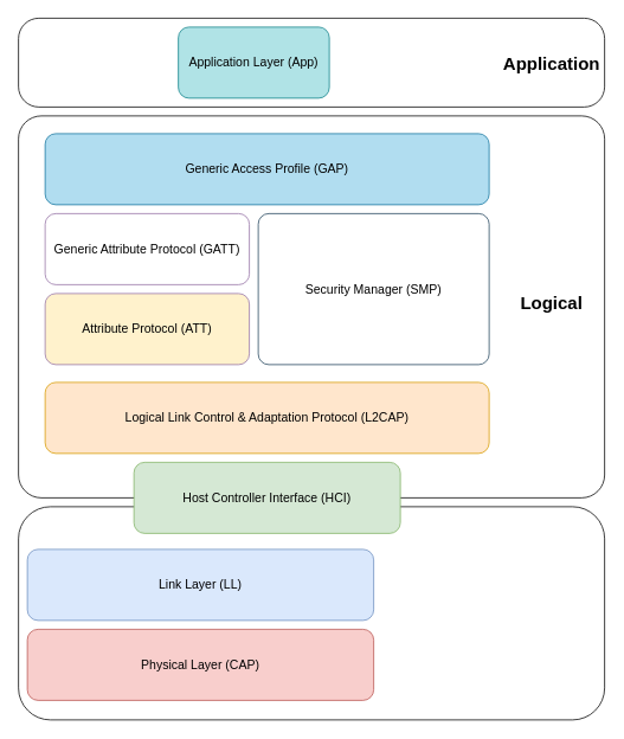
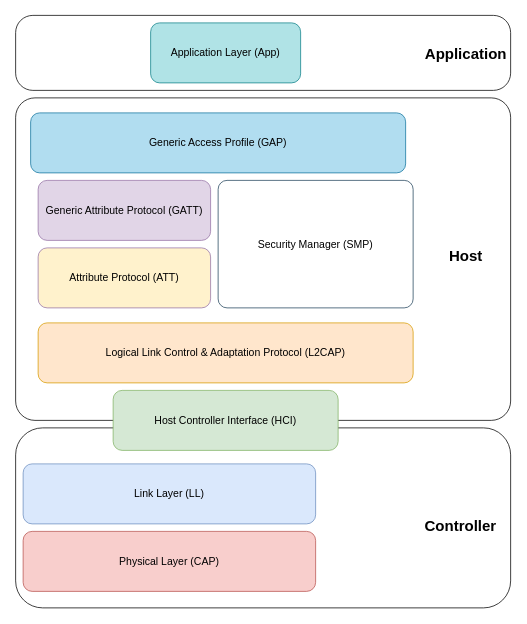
  <mxCell id="0" />
  <mxCell id="1" parent="0" />
  <mxCell id="2" value="" style="rounded=1;whiteSpace=wrap;html=1;" vertex="1" parent="1"><mxGeometry y="570" width="660" height="240" as="geometry" x="20" /></mxCell>
  <mxCell id="3" value="" style="rounded=1;whiteSpace=wrap;html=1;arcSize=6;" vertex="1" parent="1"><mxGeometry y="130" width="660" height="430" as="geometry" x="20" /></mxCell>
- <mxCell id="4" value="Generic Attribute Protocol (GATT)" style="rounded=1;whiteSpace=wrap;html=1;fontSize=14;fillColor=#ffffff;strokeColor=#9673a6;" vertex="1" parent="1"><mxGeometry x="50.003" y="240" width="229.957" height="80" as="geometry" /></mxCell>
- <mxCell id="5" value="Generic Access Profile (GAP)" style="rounded=1;whiteSpace=wrap;html=1;fontSize=14;fillColor=#b1ddf0;strokeColor=#10739e;" vertex="1" parent="1"><mxGeometry x="50" y="150" width="500" height="80" as="geometry" /></mxCell>
+ <mxCell id="4" value="Generic Attribute Protocol (GATT)" style="rounded=1;whiteSpace=wrap;html=1;fontSize=14;fillColor=#e1d5e7;strokeColor=#9673a6;" vertex="1" parent="1"><mxGeometry x="50.003" y="240" width="229.957" height="80" as="geometry" /></mxCell>
+ <mxCell id="5" value="Generic Access Profile (GAP)" style="rounded=1;whiteSpace=wrap;html=1;fontSize=14;fillColor=#b1ddf0;strokeColor=#10739e;" vertex="1" parent="1"><mxGeometry x="40" y="150" width="500" height="80" as="geometry" /></mxCell>
  <mxCell id="6" value="Attribute Protocol (ATT)" style="rounded=1;whiteSpace=wrap;html=1;fontSize=14;fillColor=#fff2cc;strokeColor=#9673a6;" vertex="1" parent="1"><mxGeometry x="50.002" y="330" width="229.957" height="80" as="geometry" /></mxCell>
  <mxCell id="7" value="Logical Link Control &amp;amp; Adaptation Protocol (L2CAP)" style="rounded=1;whiteSpace=wrap;html=1;fontSize=14;fillColor=#ffe6cc;strokeColor=#d79b00;" vertex="1" parent="1"><mxGeometry x="50" y="430" width="500" height="80" as="geometry" /></mxCell>
  <mxCell id="8" value="Security Manager (SMP)" style="rounded=1;whiteSpace=wrap;html=1;fontSize=14;fillColor=#ffffff;strokeColor=#23445d;arcSize=7;" vertex="1" parent="1"><mxGeometry x="290" y="240" width="260" height="170" as="geometry" /></mxCell>
- <mxCell id="9" value="Logical" style="text;strokeColor=none;fillColor=none;html=1;fontSize=20;fontStyle=1;verticalAlign=middle;align=center;" vertex="1" parent="1"><mxGeometry x="570" y="320" width="100" height="40" as="geometry" /></mxCell>
+ <mxCell id="9" value="Host" style="text;strokeColor=none;fillColor=none;html=1;fontSize=20;fontStyle=1;verticalAlign=middle;align=center;" vertex="1" parent="1"><mxGeometry x="570" y="320" width="100" height="40" as="geometry" /></mxCell>
  <mxCell id="10" value="Host Controller Interface (HCI)" style="rounded=1;whiteSpace=wrap;html=1;fontSize=14;fillColor=#d5e8d4;strokeColor=#82b366;" vertex="1" parent="1"><mxGeometry x="150" y="520" width="300" height="80" as="geometry" /></mxCell>
+ <mxCell id="11" value="Controller" style="text;strokeColor=none;fillColor=none;html=1;fontSize=20;fontStyle=1;verticalAlign=middle;align=center;" vertex="1" parent="1"><mxGeometry x="560.004" y="680" width="105.263" height="40" as="geometry" /></mxCell>
  <mxCell id="12" value="Physical Layer (CAP)" style="rounded=1;whiteSpace=wrap;html=1;fontSize=14;fillColor=#f8cecc;strokeColor=#b85450;" vertex="1" parent="1"><mxGeometry x="30" y="708" width="390" height="80" as="geometry" /></mxCell>
  <mxCell id="13" value="Link Layer (LL)" style="rounded=1;whiteSpace=wrap;html=1;fontSize=14;fillColor=#dae8fc;strokeColor=#6c8ebf;" vertex="1" parent="1"><mxGeometry x="30" y="618" width="390" height="80" as="geometry" /></mxCell>
  <mxCell id="14" value="" style="rounded=1;whiteSpace=wrap;html=1;arcSize=23;" vertex="1" parent="1"><mxGeometry width="660" height="100" as="geometry" x="20" y="20" /></mxCell>
  <mxCell id="15" value="Application" style="text;strokeColor=none;fillColor=none;html=1;fontSize=20;fontStyle=1;verticalAlign=middle;align=center;" vertex="1" parent="1"><mxGeometry x="570" y="50" width="100" height="40" as="geometry" /></mxCell>
- <mxCell id="16" value="Application Layer (App)" style="rounded=1;whiteSpace=wrap;html=1;fontSize=14;fillColor=#b0e3e6;strokeColor=#0e8088;" vertex="1" parent="1"><mxGeometry x="200" y="30" width="170" height="80" as="geometry" /></mxCell>
+ <mxCell id="16" value="Application Layer (App)" style="rounded=1;whiteSpace=wrap;html=1;fontSize=14;fillColor=#b0e3e6;strokeColor=#0e8088;" vertex="1" parent="1"><mxGeometry x="200" y="30" width="200" height="80" as="geometry" /></mxCell>
